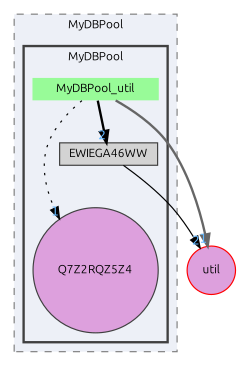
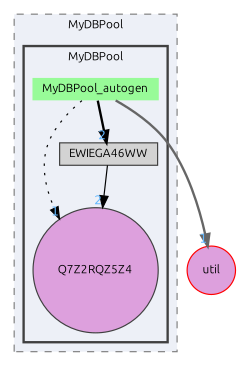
  digraph {
    compound=true
    fontname=Ubuntu
    node [fillcolor=plum fontname=Ubuntu fontsize=10 shape=circle style=filled color=grey25]
    edge [color=black fontcolor=steelblue1 fontname=Ubuntu fontsize=10 headlabel=2 labeldistance=1.5 labelfontname=Helvetica labelfontsize=10 style=bold]
-   n1 [fillcolor=palegreen height=0.2 label=MyDBPool_util shape=plaintext width=0.4 color=""]
+   n1 [fillcolor=palegreen height=0.2 label=MyDBPool_autogen shape=plaintext width=0.4 color=""]
    n2 [fillcolor=lightgrey height=0.2 label=EWIEGA46WW shape=box width=0.4]
    n3 [height=0.2 label=Q7Z2RQZ5Z4 width=0.4]
    n4 [color=red height=0.2 label=util width=0.4]
    subgraph cluster_1 {
      bgcolor="#edf0f7"
      fontsize=10
      label=MyDBPool
      pencolor=grey50
      style="filled,dashed"
      subgraph cluster_2 {
        bgcolor="#edf0f7"
        fontsize=10
        label=MyDBPool
        pencolor=grey25
        style="filled,bold"
        n1
        n2
        n3
      }
    }
    n1 -> n2
    n1 -> n3 [headlabel=1 style=dotted]
    n1 -> n4 [color=gray40 headlabel=1]
-   n2 -> n4 [style=solid]
+   n2 -> n3 [style=solid]
  }
